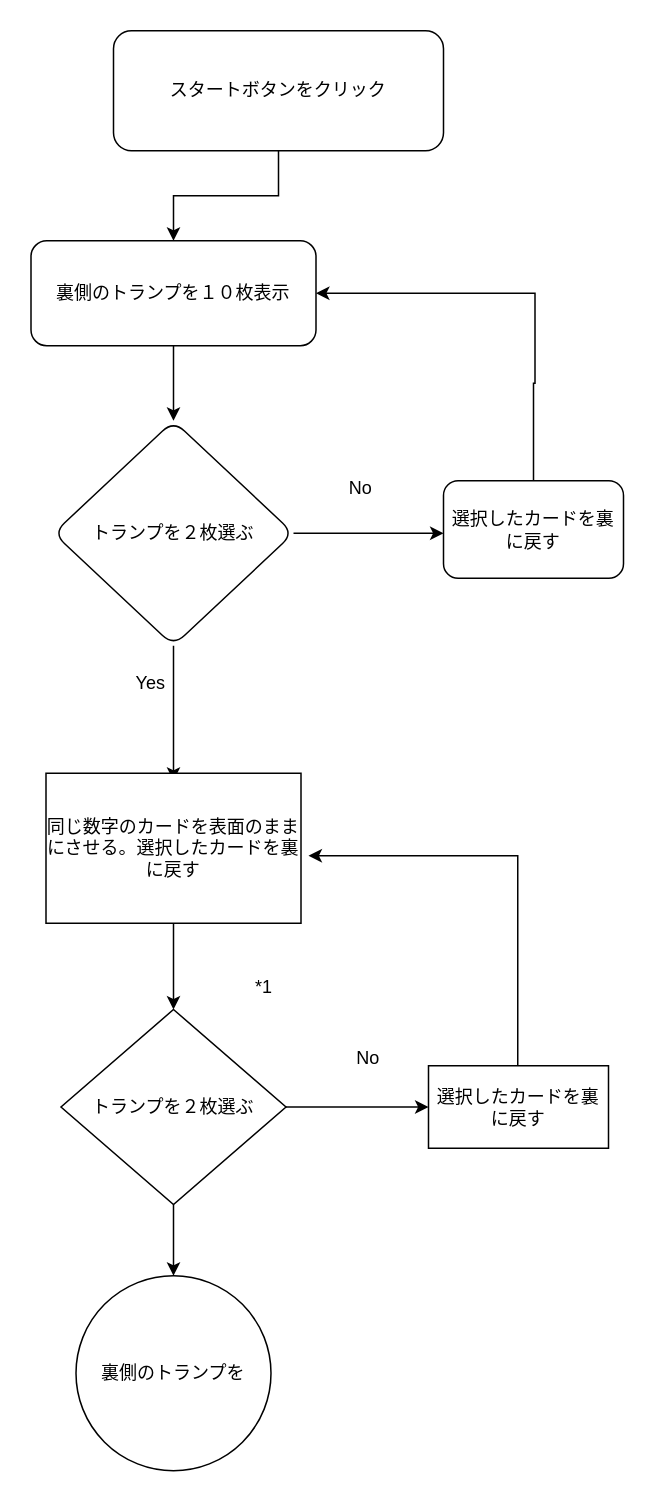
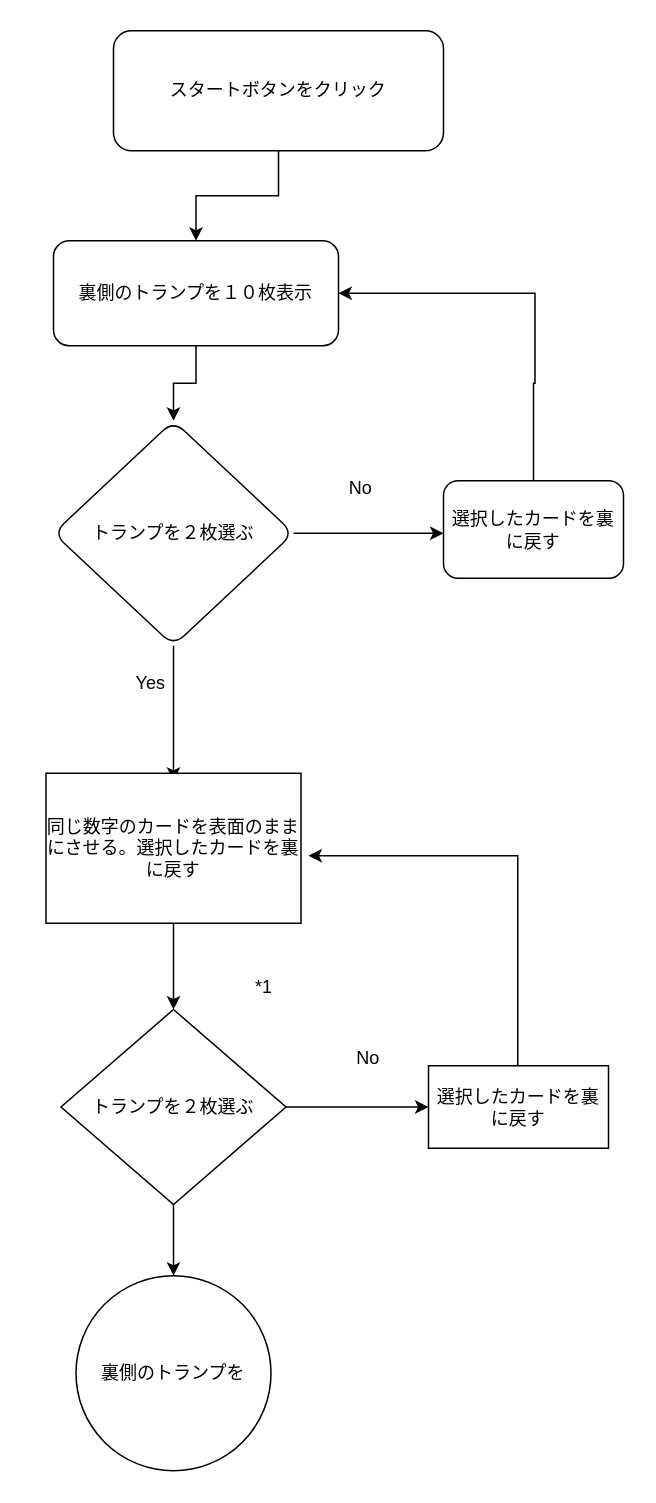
  <mxCell id="0" />
  <mxCell id="1" parent="0" />
  <mxCell id="2" style="edgeStyle=orthogonalEdgeStyle;rounded=0;orthogonalLoop=1;jettySize=auto;html=1;exitX=0.5;exitY=1;exitDx=0;exitDy=0;entryX=0.5;entryY=0;entryDx=0;entryDy=0;" edge="1" parent="1" source="3" target="5"><mxGeometry relative="1" as="geometry" /></mxCell>
  <mxCell id="3" value="スタートボタンをクリック" style="rounded=1;whiteSpace=wrap;html=1;fontSize=12;glass=0;strokeWidth=1;shadow=0;" parent="1" vertex="1"><mxGeometry x="75" y="20" width="220" height="80" as="geometry" /></mxCell>
  <mxCell id="4" value="" style="edgeStyle=orthogonalEdgeStyle;rounded=0;orthogonalLoop=1;jettySize=auto;html=1;" edge="1" parent="1" source="5" target="8"><mxGeometry relative="1" as="geometry" /></mxCell>
- <mxCell id="5" value="裏側のトランプを１０枚表示" style="rounded=1;whiteSpace=wrap;html=1;" vertex="1" parent="1"><mxGeometry x="20" y="160" width="190" height="70" as="geometry" /></mxCell>
+ <mxCell id="5" value="裏側のトランプを１０枚表示" style="rounded=1;whiteSpace=wrap;html=1;" vertex="1" parent="1"><mxGeometry x="35" y="160" width="190" height="70" as="geometry" /></mxCell>
  <mxCell id="6" value="" style="edgeStyle=orthogonalEdgeStyle;rounded=0;orthogonalLoop=1;jettySize=auto;html=1;" edge="1" parent="1" source="8" target="10"><mxGeometry relative="1" as="geometry"><Array as="points"><mxPoint x="245" y="355" /><mxPoint x="245" y="355" /></Array></mxGeometry></mxCell>
  <mxCell id="7" style="edgeStyle=orthogonalEdgeStyle;rounded=0;orthogonalLoop=1;jettySize=auto;html=1;" edge="1" parent="1" source="8"><mxGeometry relative="1" as="geometry"><mxPoint x="115" y="520" as="targetPoint" /></mxGeometry></mxCell>
  <mxCell id="8" value="トランプを２枚選ぶ" style="rhombus;whiteSpace=wrap;html=1;rounded=1;" vertex="1" parent="1"><mxGeometry x="35" y="280" width="160" height="150" as="geometry" /></mxCell>
  <mxCell id="9" style="edgeStyle=orthogonalEdgeStyle;rounded=0;orthogonalLoop=1;jettySize=auto;html=1;entryX=1;entryY=0.5;entryDx=0;entryDy=0;" edge="1" parent="1" source="10" target="5"><mxGeometry relative="1" as="geometry"><mxPoint x="355" y="190" as="targetPoint" /><Array as="points"><mxPoint x="355" y="255" /><mxPoint x="356" y="255" /><mxPoint x="356" y="195" /></Array></mxGeometry></mxCell>
  <mxCell id="10" value="選択したカードを裏に戻す" style="whiteSpace=wrap;html=1;rounded=1;" vertex="1" parent="1"><mxGeometry x="295" y="320" width="120" height="65" as="geometry" /></mxCell>
  <mxCell id="11" value="No" style="text;strokeColor=none;align=center;fillColor=none;html=1;verticalAlign=middle;whiteSpace=wrap;rounded=0;" vertex="1" parent="1"><mxGeometry x="210" y="310" width="60" height="30" as="geometry" /></mxCell>
  <mxCell id="12" value="" style="edgeStyle=orthogonalEdgeStyle;rounded=0;orthogonalLoop=1;jettySize=auto;html=1;" edge="1" parent="1" source="13" target="17"><mxGeometry relative="1" as="geometry" /></mxCell>
  <mxCell id="13" value="同じ数字のカードを表面のままにさせる。選択したカードを裏に戻す" style="whiteSpace=wrap;html=1;" vertex="1" parent="1"><mxGeometry x="30" y="515" width="170" height="100" as="geometry" /></mxCell>
  <mxCell id="14" value="Yes" style="text;strokeColor=none;align=center;fillColor=none;html=1;verticalAlign=middle;whiteSpace=wrap;rounded=0;" vertex="1" parent="1"><mxGeometry x="70" y="440" width="60" height="30" as="geometry" /></mxCell>
  <mxCell id="15" value="" style="edgeStyle=orthogonalEdgeStyle;rounded=0;orthogonalLoop=1;jettySize=auto;html=1;" edge="1" parent="1" source="17" target="19"><mxGeometry relative="1" as="geometry" /></mxCell>
  <mxCell id="16" value="" style="edgeStyle=orthogonalEdgeStyle;rounded=0;orthogonalLoop=1;jettySize=auto;html=1;" edge="1" parent="1" source="17" target="22"><mxGeometry relative="1" as="geometry" /></mxCell>
  <mxCell id="17" value="トランプを２枚選ぶ" style="rhombus;whiteSpace=wrap;html=1;" vertex="1" parent="1"><mxGeometry x="40" y="672.5" width="150" height="130" as="geometry" /></mxCell>
  <mxCell id="18" style="edgeStyle=orthogonalEdgeStyle;rounded=0;orthogonalLoop=1;jettySize=auto;html=1;" edge="1" parent="1"><mxGeometry relative="1" as="geometry"><mxPoint x="205" y="570" as="targetPoint" /><mxPoint x="344.5" y="710" as="sourcePoint" /><Array as="points"><mxPoint x="345" y="570" /></Array></mxGeometry></mxCell>
  <mxCell id="19" value="選択したカードを裏に戻す" style="whiteSpace=wrap;html=1;" vertex="1" parent="1"><mxGeometry x="285" y="710" width="120" height="55" as="geometry" /></mxCell>
  <mxCell id="20" value="No" style="text;strokeColor=none;align=center;fillColor=none;html=1;verticalAlign=middle;whiteSpace=wrap;rounded=0;" vertex="1" parent="1"><mxGeometry x="215" y="690" width="60" height="30" as="geometry" /></mxCell>
  <mxCell id="21" value="*1" style="text;html=1;align=center;verticalAlign=middle;resizable=0;points=[];autosize=1;strokeColor=none;fillColor=none;" vertex="1" parent="1"><mxGeometry x="160" y="642.5" width="30" height="30" as="geometry" /></mxCell>
  <mxCell id="22" value="裏側のトランプを" style="ellipse;whiteSpace=wrap;html=1;" vertex="1" parent="1"><mxGeometry x="50" y="850" width="130" height="130" as="geometry" /></mxCell>
